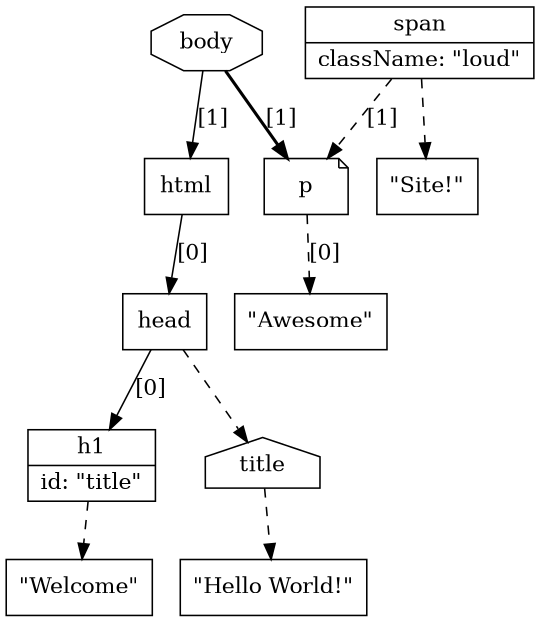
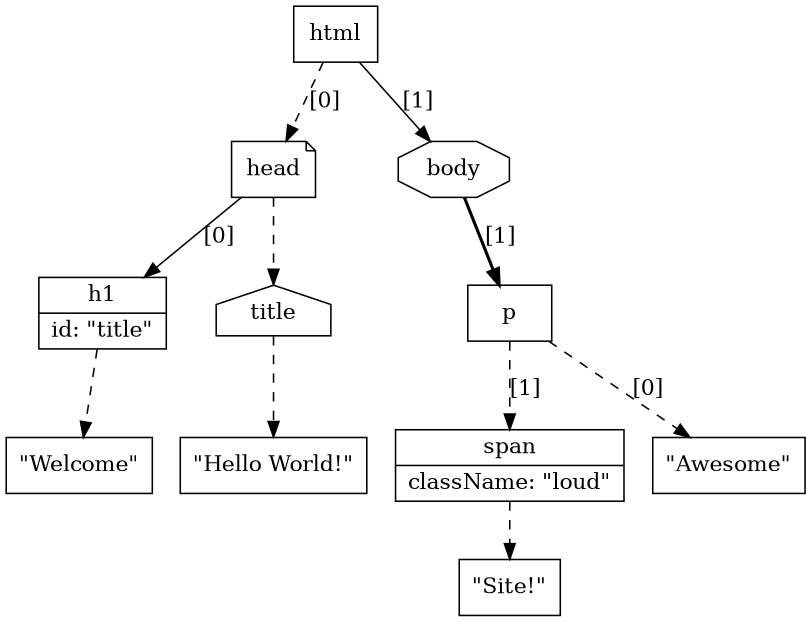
  digraph {
    rankdir=TB
    node [shape=box]
    edge [style=dashed]
    n1 [label="{h1|id: \"title\"}" shape=record]
    n2 [label="\"Welcome\""]
    n3 [label="{span|className: \"loud\"}" shape=record]
    n4 [label="\"Site!\""]
    n5 [label="\"Hello World!\""]
    n6 [label="\"Awesome\""]
-   head
+   head [shape=note]
    html
    body [shape=octagon]
    title [shape=house]
-   p [shape=note]
+   p
    n1 -> n2
    n3 -> n4
    head -> n1 [label="[0]" style=solid]
    head -> title
-   html -> head [label="[0]" style=solid]
-   body -> html [label="[1]" style=solid]
+   html -> head [label="[0]"]
+   html -> body [label="[1]" style=solid]
    body -> p [label="[1]" style=bold]
    title -> n5
-   n3 -> p [label="[1]"]
+   p -> n3 [label="[1]"]
    p -> n6 [label="[0]"]
  }
